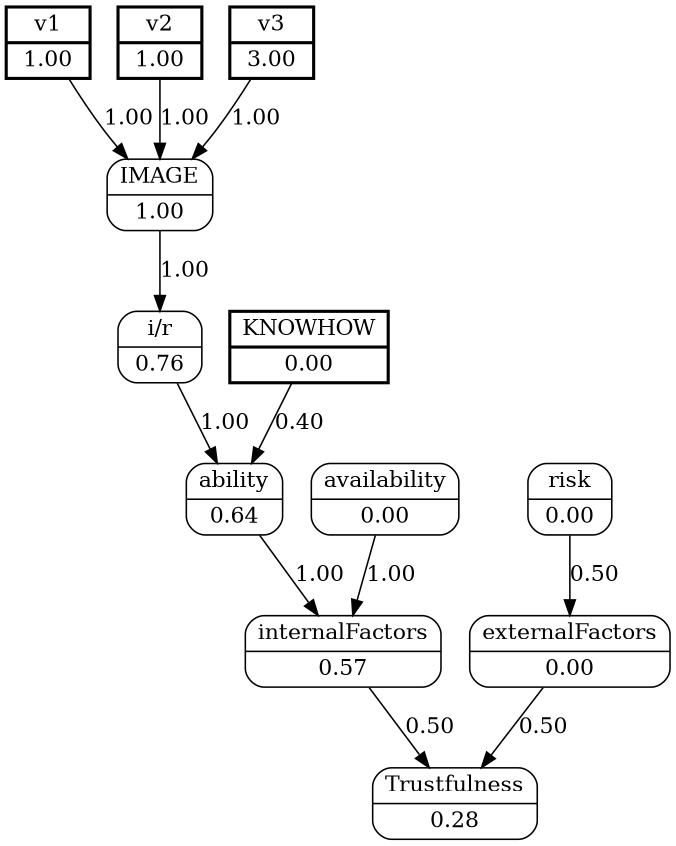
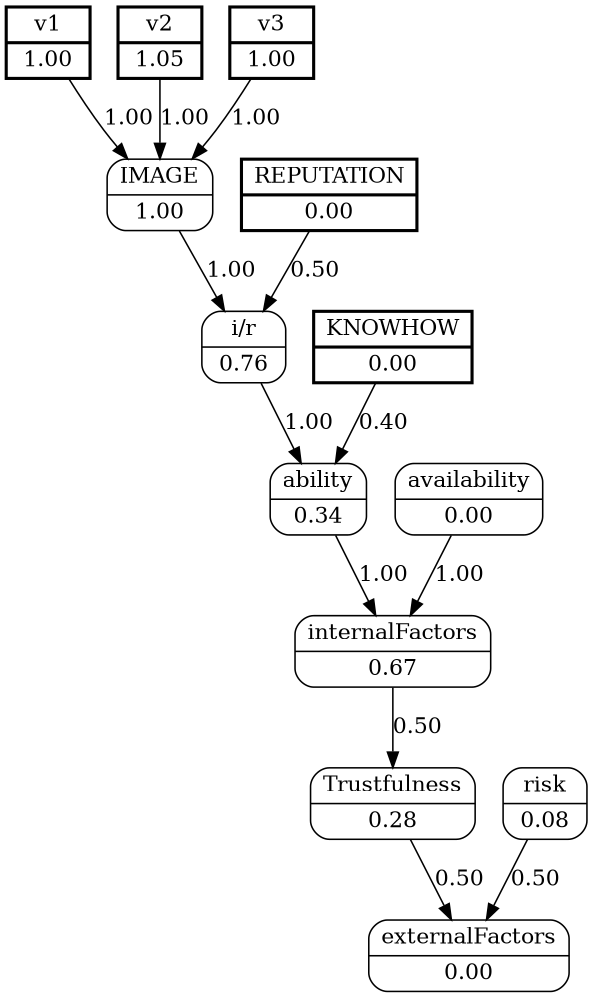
  digraph {
    node [shape=record style=rounded]
    n1 [label="{v1 | 1.00}" penwidth=2 peripheries=2 style=bold]
    n2 [label="{IMAGE | 1.00}"]
    n3 [label="{i/r | 0.76}"]
-   n4 [label="{v2 | 1.00}" penwidth=2 peripheries=2 style=bold]
-   n5 [label="{v3 | 3.00}" penwidth=2 peripheries=2 style=bold]
-   n7 [label="{ability | 0.64}"]
+   n4 [label="{v2 | 1.05}" penwidth=2 peripheries=2 style=bold]
+   n5 [label="{v3 | 1.00}" penwidth=2 peripheries=2 style=bold]
+   n6 [label="{REPUTATION | 0.00}" penwidth=2 peripheries=2 style=bold]
+   n7 [label="{ability | 0.34}"]
    n8 [label="{KNOWHOW | 0.00}" penwidth=2 peripheries=2 style=bold]
-   n9 [label="{internalFactors | 0.57}"]
+   n9 [label="{internalFactors | 0.67}"]
    n10 [label="{Trustfulness | 0.28}"]
    n11 [label="{availability | 0.00}"]
-   n12 [label="{risk | 0.00}"]
+   n12 [label="{risk | 0.08}"]
    n13 [label="{externalFactors | 0.00}"]
    n1 -> n2 [label=1.00]
    n2 -> n3 [label=1.00]
    n3 -> n7 [label=1.00]
    n4 -> n2 [label=1.00]
    n5 -> n2 [label=1.00]
+   n6 -> n3 [label=0.50]
    n7 -> n9 [label=1.00]
    n8 -> n7 [label=0.40]
    n9 -> n10 [label=0.50]
    n11 -> n9 [label=1.00]
    n12 -> n13 [label=0.50]
-   n13 -> n10 [label=0.50]
+   n10 -> n13 [label=0.50]
  }
